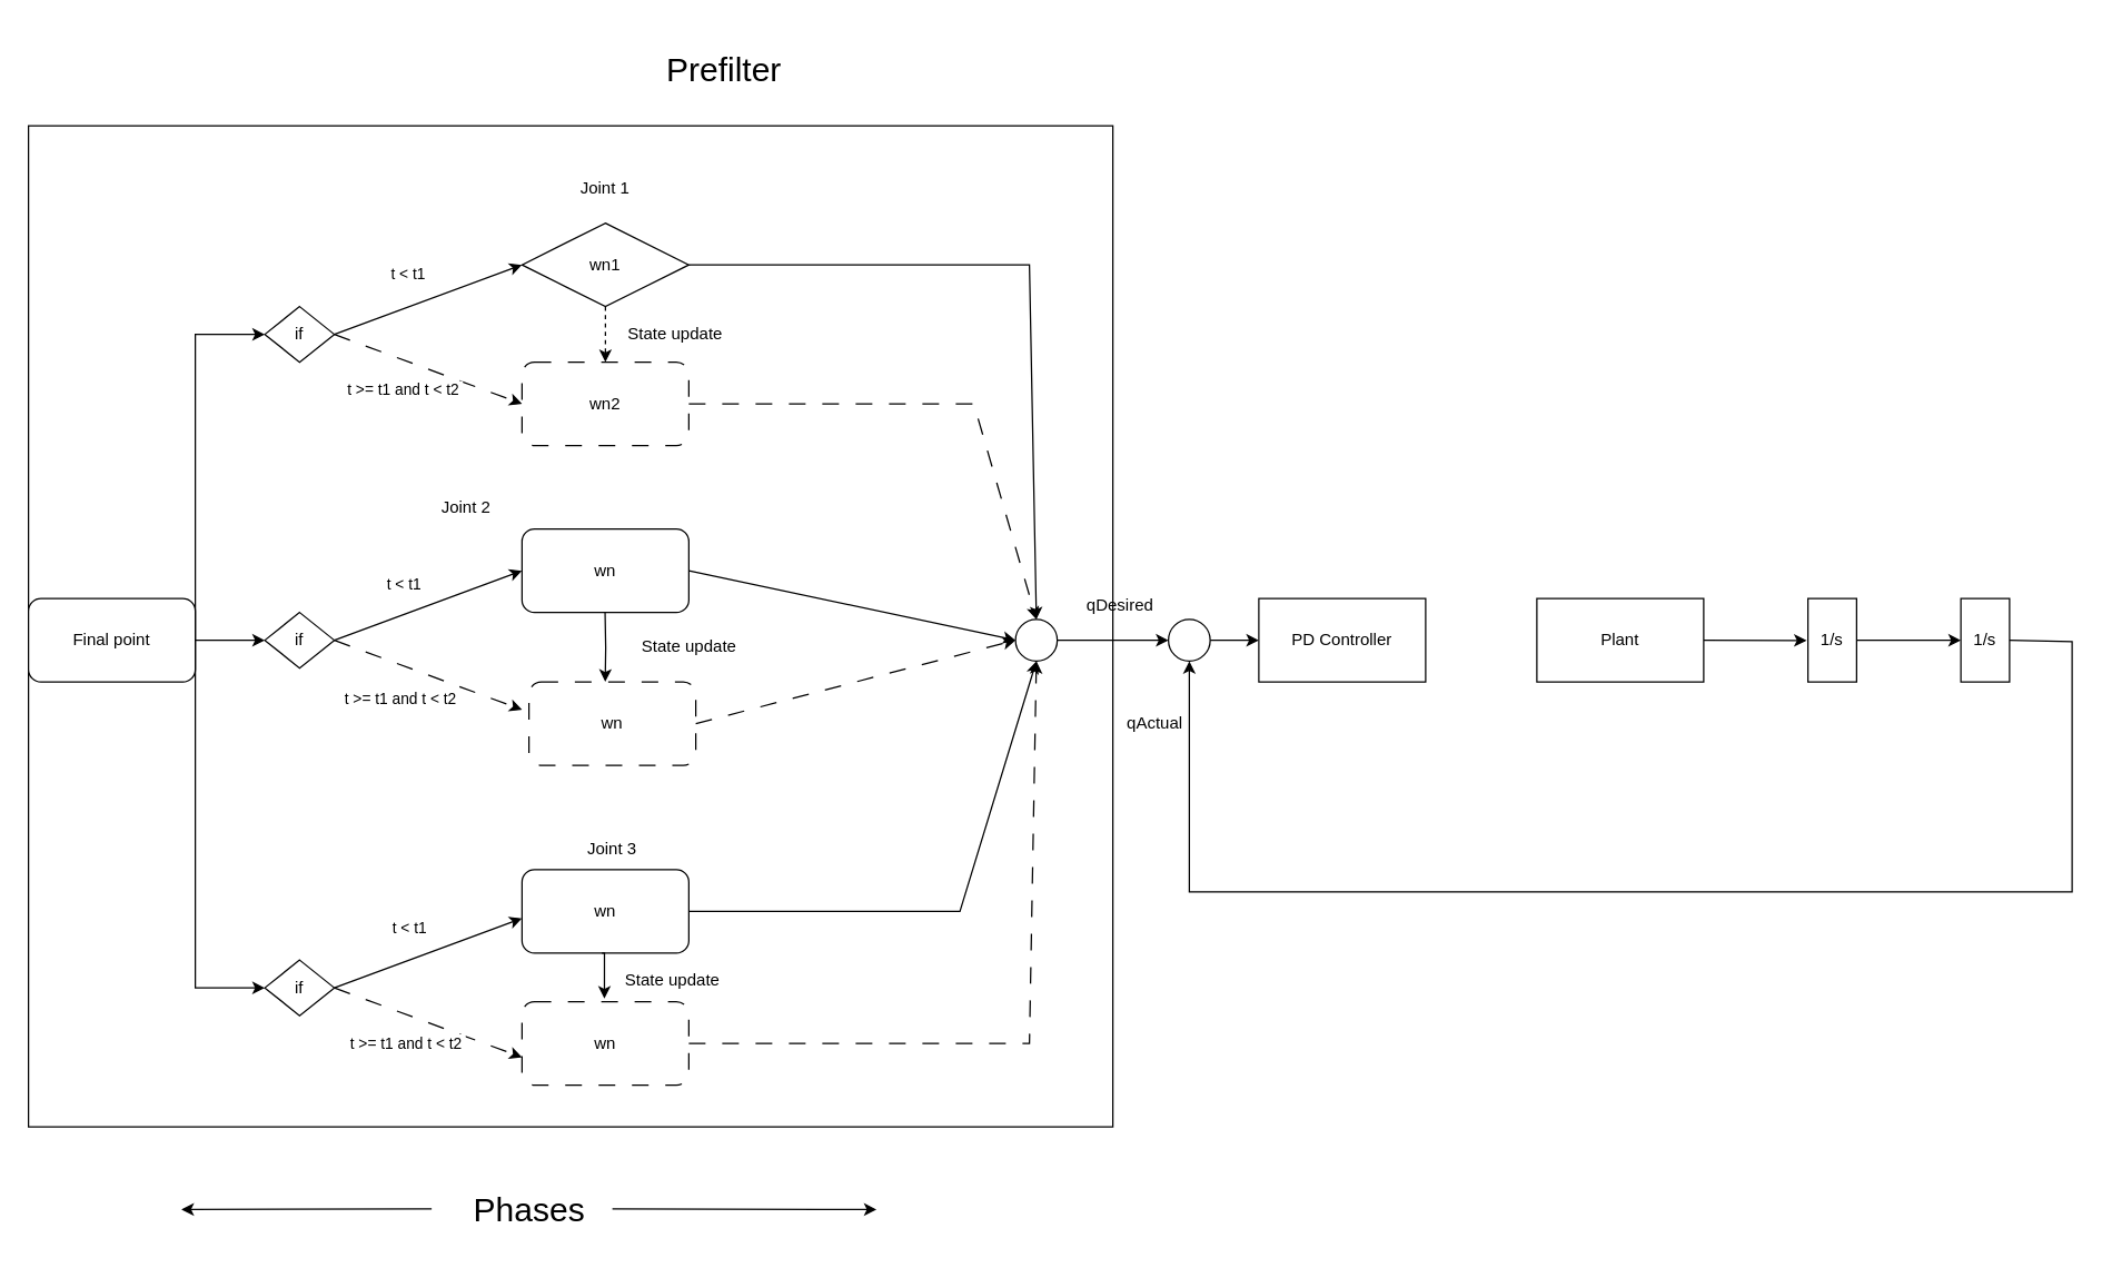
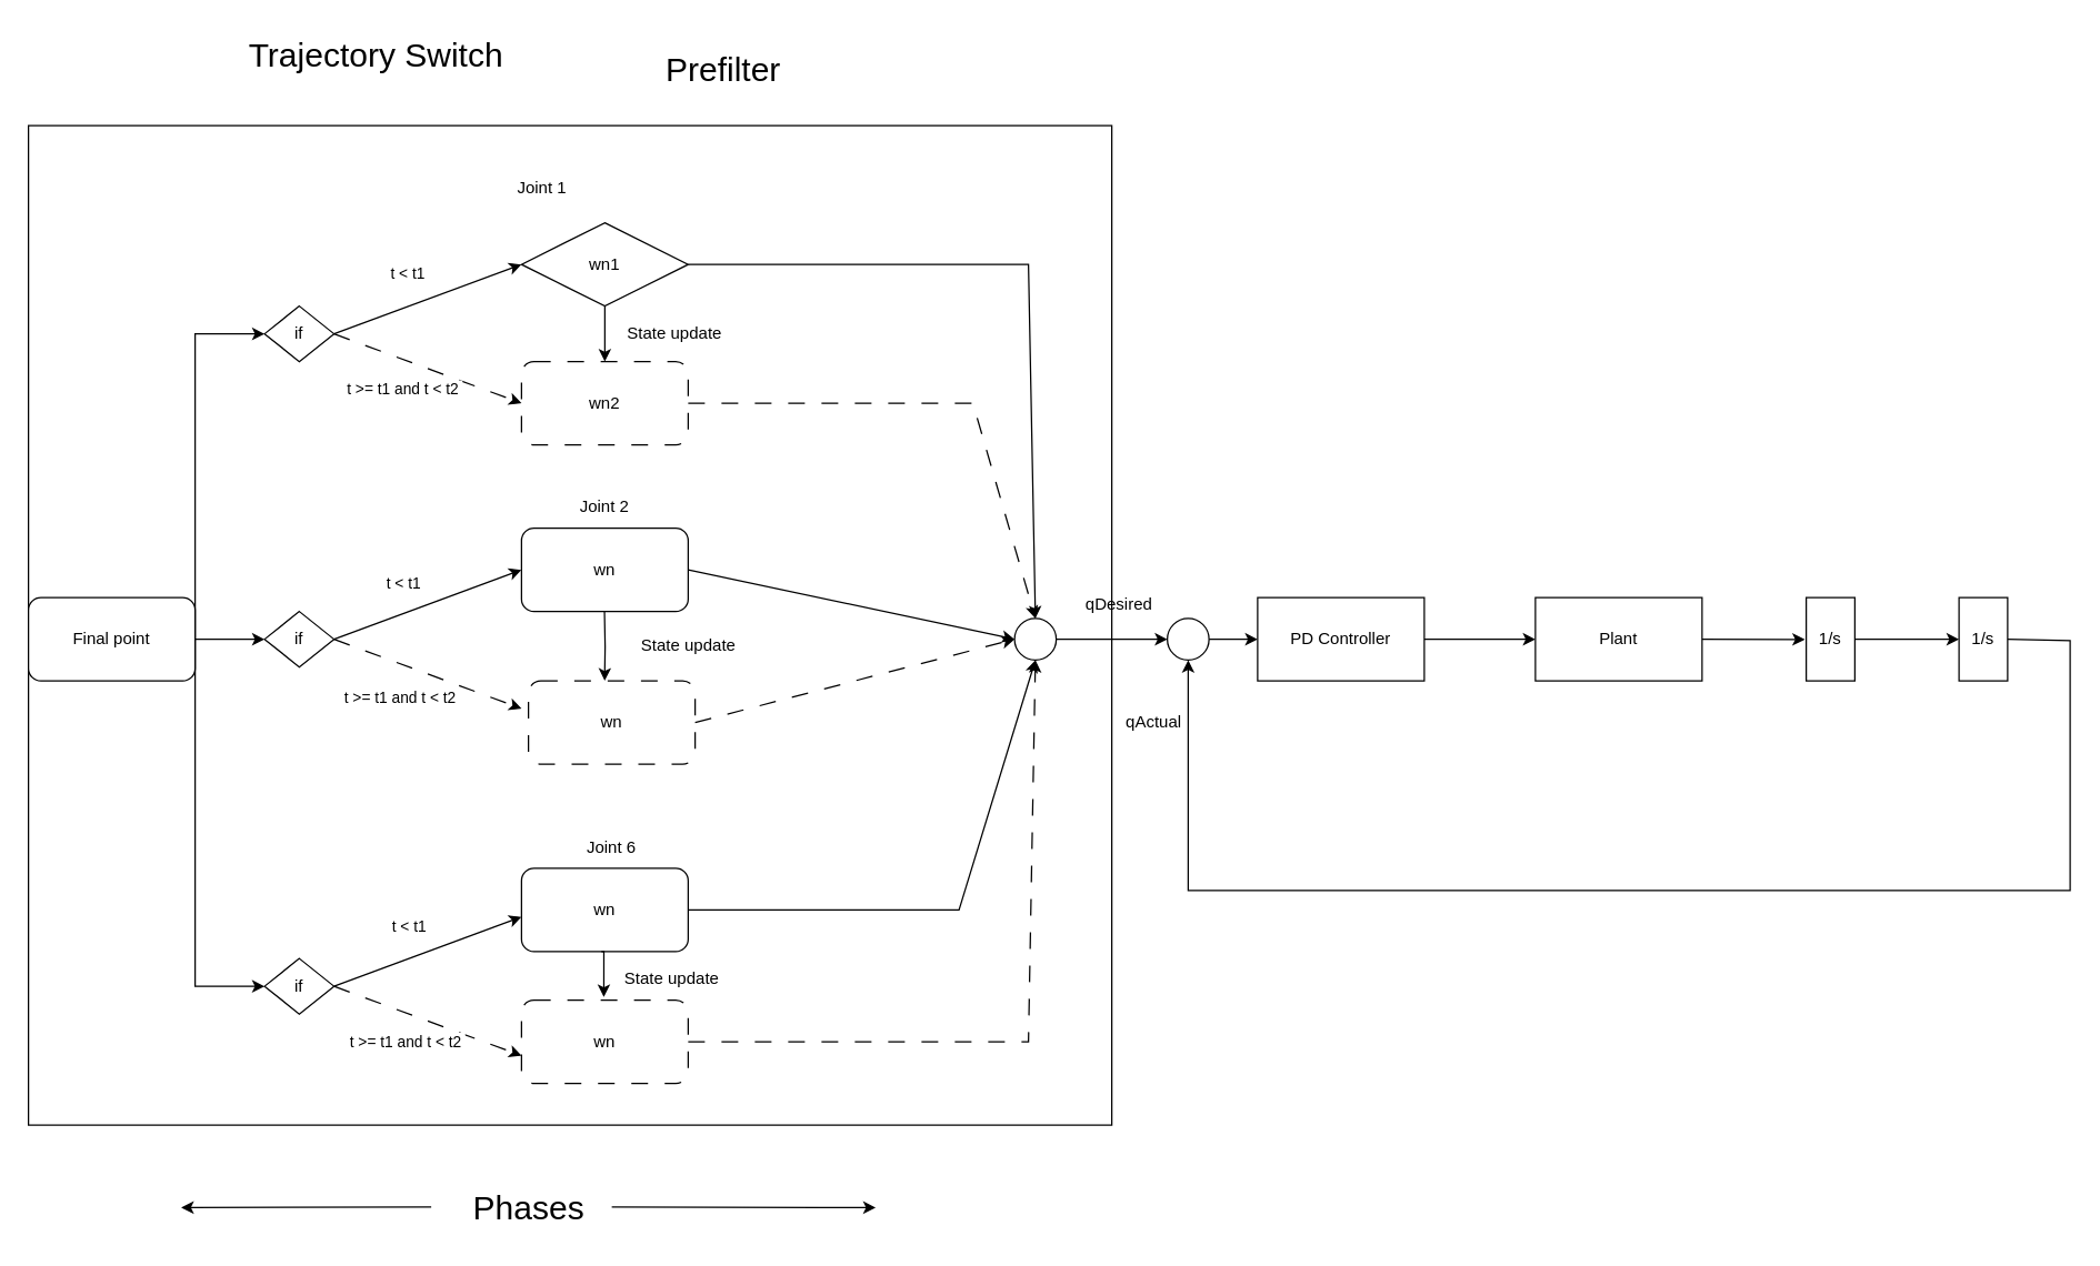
  <mxCell id="0" />
  <mxCell id="1" parent="0" />
  <mxCell id="2" value="" style="whiteSpace=wrap;html=1;shadow=0;" parent="1" vertex="1"><mxGeometry x="20" y="90" width="780" height="720" as="geometry" /></mxCell>
  <mxCell id="3" value="&lt;font style=&quot;font-size: 24px;&quot;&gt;Prefilter&lt;/font&gt;" style="text;html=1;align=center;verticalAlign=middle;resizable=0;points=[];autosize=1;strokeColor=none;fillColor=none;shadow=0;" parent="1" vertex="1"><mxGeometry x="465" y="30" width="110" height="40" as="geometry" /></mxCell>
+ <mxCell id="4" value="&lt;font style=&quot;font-size: 24px;&quot;&gt;Trajectory Switch&lt;/font&gt;" style="text;html=1;align=center;verticalAlign=middle;resizable=0;points=[];autosize=1;strokeColor=none;fillColor=none;shadow=0;" parent="1" vertex="1"><mxGeometry x="165" y="20" width="210" height="40" as="geometry" /></mxCell>
  <mxCell id="5" value="&lt;font style=&quot;font-size: 24px;&quot;&gt;Phases&lt;/font&gt;" style="text;html=1;align=center;verticalAlign=middle;resizable=0;points=[];autosize=1;strokeColor=none;fillColor=none;shadow=0;" parent="1" vertex="1"><mxGeometry x="330" y="850" width="100" height="40" as="geometry" /></mxCell>
  <mxCell id="6" value="" style="endArrow=classic;html=1;rounded=0;shadow=0;" parent="1" edge="1"><mxGeometry width="50" height="50" relative="1" as="geometry"><mxPoint x="440" y="869" as="sourcePoint" /><mxPoint x="630" y="869.41" as="targetPoint" /><Array as="points"><mxPoint x="590" y="869.41" /></Array></mxGeometry></mxCell>
  <mxCell id="7" value="" style="endArrow=classic;html=1;rounded=0;shadow=0;" parent="1" edge="1"><mxGeometry width="50" height="50" relative="1" as="geometry"><mxPoint x="310" y="869" as="sourcePoint" /><mxPoint x="130" y="869.41" as="targetPoint" /></mxGeometry></mxCell>
  <mxCell id="8" style="edgeStyle=none;rounded=0;orthogonalLoop=1;jettySize=auto;html=1;exitX=1;exitY=0.5;exitDx=0;exitDy=0;shadow=0;entryX=0.5;entryY=0;entryDx=0;entryDy=0;" parent="1" source="10" target="46" edge="1"><mxGeometry relative="1" as="geometry"><Array as="points"><mxPoint x="740" y="190" /></Array><mxPoint x="770" y="460" as="targetPoint" /></mxGeometry></mxCell>
- <mxCell id="9" style="edgeStyle=orthogonalEdgeStyle;rounded=0;orthogonalLoop=1;jettySize=auto;html=1;exitX=0.5;exitY=1;exitDx=0;exitDy=0;dashed=1;" edge="1" parent="1" source="10" target="34"><mxGeometry relative="1" as="geometry" /></mxCell>
+ <mxCell id="9" style="edgeStyle=orthogonalEdgeStyle;rounded=0;orthogonalLoop=1;jettySize=auto;html=1;exitX=0.5;exitY=1;exitDx=0;exitDy=0;" edge="1" parent="1" source="10" target="34"><mxGeometry relative="1" as="geometry" /></mxCell>
  <mxCell id="10" value="wn1" style="rhombus;whiteSpace=wrap;html=1;shadow=0;" parent="1" vertex="1"><mxGeometry x="375" y="160" width="120" height="60" as="geometry" /></mxCell>
- <mxCell id="11" value="Joint 1" style="text;html=1;align=center;verticalAlign=middle;whiteSpace=wrap;rounded=0;shadow=0;" parent="1" vertex="1"><mxGeometry x="405" y="120" width="60" height="30" as="geometry" /></mxCell>
+ <mxCell id="11" value="Joint 1" style="text;html=1;align=center;verticalAlign=middle;whiteSpace=wrap;rounded=0;shadow=0;" parent="1" vertex="1"><mxGeometry x="360" y="120" width="60" height="30" as="geometry" /></mxCell>
  <mxCell id="12" style="edgeStyle=none;rounded=0;orthogonalLoop=1;jettySize=auto;html=1;exitX=1;exitY=0.5;exitDx=0;exitDy=0;shadow=0;entryX=0;entryY=0.5;entryDx=0;entryDy=0;" parent="1" source="13" target="46" edge="1"><mxGeometry relative="1" as="geometry"><Array as="points" /></mxGeometry></mxCell>
  <mxCell id="13" value="wn" style="rounded=1;whiteSpace=wrap;html=1;shadow=0;" parent="1" vertex="1"><mxGeometry x="375" y="380" width="120" height="60" as="geometry" /></mxCell>
- <mxCell id="14" value="Joint 2" style="text;html=1;align=center;verticalAlign=middle;whiteSpace=wrap;rounded=0;shadow=0;" parent="1" vertex="1"><mxGeometry x="305" y="350" width="60" height="30" as="geometry" /></mxCell>
+ <mxCell id="14" value="Joint 2" style="text;html=1;align=center;verticalAlign=middle;whiteSpace=wrap;rounded=0;shadow=0;" parent="1" vertex="1"><mxGeometry x="405" y="350" width="60" height="30" as="geometry" /></mxCell>
  <mxCell id="15" style="edgeStyle=none;rounded=0;orthogonalLoop=1;jettySize=auto;html=1;exitX=1;exitY=0.5;exitDx=0;exitDy=0;entryX=0.5;entryY=1;entryDx=0;entryDy=0;shadow=0;" parent="1" source="16" target="46" edge="1"><mxGeometry relative="1" as="geometry"><Array as="points"><mxPoint x="690" y="655" /></Array></mxGeometry></mxCell>
  <mxCell id="16" value="wn" style="rounded=1;whiteSpace=wrap;html=1;shadow=0;" parent="1" vertex="1"><mxGeometry x="375" y="625" width="120" height="60" as="geometry" /></mxCell>
- <mxCell id="17" value="Joint 3" style="text;html=1;align=center;verticalAlign=middle;whiteSpace=wrap;rounded=0;shadow=0;" parent="1" vertex="1"><mxGeometry x="410" y="595" width="60" height="30" as="geometry" /></mxCell>
+ <mxCell id="17" value="Joint 6" style="text;html=1;align=center;verticalAlign=middle;whiteSpace=wrap;rounded=0;shadow=0;" parent="1" vertex="1"><mxGeometry x="410" y="595" width="60" height="30" as="geometry" /></mxCell>
  <mxCell id="18" style="edgeStyle=none;rounded=0;orthogonalLoop=1;jettySize=auto;html=1;exitX=1;exitY=0.5;exitDx=0;exitDy=0;entryX=0;entryY=0.5;entryDx=0;entryDy=0;shadow=0;" parent="1" source="21" edge="1"><mxGeometry relative="1" as="geometry"><mxPoint x="190" y="240" as="targetPoint" /><Array as="points"><mxPoint x="140" y="240" /></Array></mxGeometry></mxCell>
  <mxCell id="19" style="edgeStyle=none;rounded=0;orthogonalLoop=1;jettySize=auto;html=1;exitX=1;exitY=0.5;exitDx=0;exitDy=0;shadow=0;" parent="1" source="21" edge="1"><mxGeometry relative="1" as="geometry"><mxPoint x="190" y="460" as="targetPoint" /></mxGeometry></mxCell>
  <mxCell id="20" style="edgeStyle=none;rounded=0;orthogonalLoop=1;jettySize=auto;html=1;exitX=1;exitY=0.5;exitDx=0;exitDy=0;shadow=0;" parent="1" source="21" edge="1"><mxGeometry relative="1" as="geometry"><mxPoint x="190" y="710" as="targetPoint" /><Array as="points"><mxPoint x="140" y="710" /></Array></mxGeometry></mxCell>
  <mxCell id="21" value="Final point" style="rounded=1;whiteSpace=wrap;html=1;shadow=0;" parent="1" vertex="1"><mxGeometry x="20" y="430" width="120" height="60" as="geometry" /></mxCell>
  <mxCell id="22" value="" style="edgeStyle=none;rounded=0;orthogonalLoop=1;jettySize=auto;html=1;" parent="1" source="23" target="26" edge="1"><mxGeometry relative="1" as="geometry" /></mxCell>
  <mxCell id="23" value="" style="ellipse;whiteSpace=wrap;html=1;" parent="1" vertex="1"><mxGeometry x="840" y="445" width="30" height="30" as="geometry" /></mxCell>
  <mxCell id="24" value="qDesired" style="text;html=1;align=center;verticalAlign=middle;resizable=0;points=[];autosize=1;strokeColor=none;fillColor=none;" parent="1" vertex="1"><mxGeometry x="770" y="420.16" width="70" height="30" as="geometry" /></mxCell>
+ <mxCell id="25" value="" style="edgeStyle=none;rounded=0;orthogonalLoop=1;jettySize=auto;html=1;" parent="1" source="26" target="28" edge="1"><mxGeometry relative="1" as="geometry" /></mxCell>
  <mxCell id="26" value="PD Controller" style="whiteSpace=wrap;html=1;" parent="1" vertex="1"><mxGeometry x="905" y="430" width="120" height="60" as="geometry" /></mxCell>
  <mxCell id="27" value="" style="edgeStyle=none;rounded=0;orthogonalLoop=1;jettySize=auto;html=1;entryX=-0.028;entryY=0.503;entryDx=0;entryDy=0;entryPerimeter=0;" parent="1" source="28" target="33" edge="1"><mxGeometry relative="1" as="geometry"><mxPoint x="1305" y="460" as="targetPoint" /></mxGeometry></mxCell>
  <mxCell id="28" value="Plant" style="whiteSpace=wrap;html=1;" parent="1" vertex="1"><mxGeometry x="1105" y="430" width="120" height="60" as="geometry" /></mxCell>
  <mxCell id="29" value="" style="edgeStyle=none;rounded=0;orthogonalLoop=1;jettySize=auto;html=1;exitX=1;exitY=0.5;exitDx=0;exitDy=0;" parent="1" source="33" target="31" edge="1"><mxGeometry relative="1" as="geometry"><mxPoint x="1350" y="460" as="sourcePoint" /></mxGeometry></mxCell>
  <mxCell id="30" style="edgeStyle=none;rounded=0;orthogonalLoop=1;jettySize=auto;html=1;exitX=1;exitY=0.5;exitDx=0;exitDy=0;entryX=0.5;entryY=1;entryDx=0;entryDy=0;" parent="1" source="31" target="23" edge="1"><mxGeometry relative="1" as="geometry"><Array as="points"><mxPoint x="1490" y="461" /><mxPoint x="1490" y="551" /><mxPoint x="1490" y="641" /><mxPoint x="855" y="641" /></Array></mxGeometry></mxCell>
  <mxCell id="31" value="1/s" style="whiteSpace=wrap;html=1;" parent="1" vertex="1"><mxGeometry x="1410" y="430" width="35" height="60" as="geometry" /></mxCell>
  <mxCell id="32" value="qActual" style="text;html=1;align=center;verticalAlign=middle;resizable=0;points=[];autosize=1;strokeColor=none;fillColor=none;" parent="1" vertex="1"><mxGeometry x="800" y="505" width="60" height="30" as="geometry" /></mxCell>
  <mxCell id="33" value="1/s" style="whiteSpace=wrap;html=1;" parent="1" vertex="1"><mxGeometry x="1300" y="430" width="35" height="60" as="geometry" /></mxCell>
  <mxCell id="34" value="wn2" style="rounded=1;whiteSpace=wrap;html=1;shadow=0;dashed=1;dashPattern=12 12;" vertex="1" parent="1"><mxGeometry x="375" y="260" width="120" height="60" as="geometry" /></mxCell>
  <mxCell id="35" value="State update" style="text;html=1;align=center;verticalAlign=middle;resizable=0;points=[];autosize=1;strokeColor=none;fillColor=none;" vertex="1" parent="1"><mxGeometry x="440" y="225" width="90" height="30" as="geometry" /></mxCell>
  <mxCell id="36" value="" style="endArrow=classic;html=1;rounded=0;entryX=0;entryY=0.5;entryDx=0;entryDy=0;" edge="1" parent="1" target="10"><mxGeometry width="50" height="50" relative="1" as="geometry"><mxPoint x="240" y="240" as="sourcePoint" /><mxPoint x="290" y="190" as="targetPoint" /></mxGeometry></mxCell>
  <mxCell id="37" value="" style="endArrow=classic;html=1;rounded=0;entryX=0;entryY=0.5;entryDx=0;entryDy=0;dashed=1;dashPattern=12 12;" edge="1" parent="1" target="34"><mxGeometry width="50" height="50" relative="1" as="geometry"><mxPoint x="240" y="240" as="sourcePoint" /><mxPoint x="375" y="190" as="targetPoint" /></mxGeometry></mxCell>
  <mxCell id="38" value="" style="endArrow=classic;html=1;rounded=0;entryX=0;entryY=0.5;entryDx=0;entryDy=0;" edge="1" parent="1"><mxGeometry width="50" height="50" relative="1" as="geometry"><mxPoint x="240" y="460" as="sourcePoint" /><mxPoint x="375" y="410" as="targetPoint" /></mxGeometry></mxCell>
  <mxCell id="39" value="" style="endArrow=classic;html=1;rounded=0;entryX=0;entryY=0.5;entryDx=0;entryDy=0;dashed=1;dashPattern=12 12;" edge="1" parent="1"><mxGeometry width="50" height="50" relative="1" as="geometry"><mxPoint x="240" y="460" as="sourcePoint" /><mxPoint x="375" y="510" as="targetPoint" /></mxGeometry></mxCell>
  <mxCell id="40" value="" style="endArrow=classic;html=1;rounded=0;entryX=0;entryY=0.5;entryDx=0;entryDy=0;" edge="1" parent="1"><mxGeometry width="50" height="50" relative="1" as="geometry"><mxPoint x="240" y="710" as="sourcePoint" /><mxPoint x="375" y="660" as="targetPoint" /></mxGeometry></mxCell>
  <mxCell id="41" value="" style="endArrow=classic;html=1;rounded=0;entryX=0;entryY=0.5;entryDx=0;entryDy=0;dashed=1;dashPattern=12 12;" edge="1" parent="1"><mxGeometry width="50" height="50" relative="1" as="geometry"><mxPoint x="240" y="710" as="sourcePoint" /><mxPoint x="375" y="760" as="targetPoint" /></mxGeometry></mxCell>
  <mxCell id="42" value="" style="endArrow=classic;html=1;rounded=0;entryX=0.5;entryY=0;entryDx=0;entryDy=0;dashed=1;dashPattern=12 12;" edge="1" parent="1" target="46"><mxGeometry width="50" height="50" relative="1" as="geometry"><mxPoint x="495" y="290" as="sourcePoint" /><mxPoint x="630" y="340" as="targetPoint" /><Array as="points"><mxPoint x="700" y="290" /></Array></mxGeometry></mxCell>
  <mxCell id="43" value="wn" style="rounded=1;whiteSpace=wrap;html=1;shadow=0;dashed=1;dashPattern=12 12;" vertex="1" parent="1"><mxGeometry x="380" y="490" width="120" height="60" as="geometry" /></mxCell>
  <mxCell id="44" style="edgeStyle=none;rounded=0;orthogonalLoop=1;jettySize=auto;html=1;exitX=1;exitY=0.5;exitDx=0;exitDy=0;shadow=0;entryX=0;entryY=0.5;entryDx=0;entryDy=0;dashed=1;dashPattern=12 12;" edge="1" parent="1" target="46"><mxGeometry relative="1" as="geometry"><mxPoint x="500" y="520" as="sourcePoint" /><mxPoint x="750" y="470" as="targetPoint" /><Array as="points" /></mxGeometry></mxCell>
  <mxCell id="45" style="edgeStyle=orthogonalEdgeStyle;rounded=0;orthogonalLoop=1;jettySize=auto;html=1;exitX=1;exitY=0.5;exitDx=0;exitDy=0;entryX=0;entryY=0.5;entryDx=0;entryDy=0;" edge="1" parent="1" source="46" target="23"><mxGeometry relative="1" as="geometry" /></mxCell>
  <mxCell id="46" value="" style="ellipse;whiteSpace=wrap;html=1;" vertex="1" parent="1"><mxGeometry x="730" y="445" width="30" height="30" as="geometry" /></mxCell>
  <mxCell id="47" value="wn" style="rounded=1;whiteSpace=wrap;html=1;shadow=0;dashed=1;dashPattern=12 12;" vertex="1" parent="1"><mxGeometry x="375" y="720" width="120" height="60" as="geometry" /></mxCell>
  <mxCell id="48" style="edgeStyle=none;rounded=0;orthogonalLoop=1;jettySize=auto;html=1;exitX=1;exitY=0.5;exitDx=0;exitDy=0;shadow=0;entryX=0.5;entryY=1;entryDx=0;entryDy=0;dashed=1;dashPattern=12 12;" edge="1" parent="1" target="46"><mxGeometry relative="1" as="geometry"><Array as="points"><mxPoint x="740" y="750" /></Array><mxPoint x="495" y="750" as="sourcePoint" /><mxPoint x="750" y="480" as="targetPoint" /></mxGeometry></mxCell>
  <mxCell id="49" value="t &amp;lt; t1" style="edgeLabel;html=1;align=center;verticalAlign=middle;resizable=0;points=[];" vertex="1" connectable="0" parent="1"><mxGeometry x="287.69" y="420.16" as="geometry"><mxPoint x="2" y="-1" as="offset" /></mxGeometry></mxCell>
  <mxCell id="50" value="t &amp;gt;= t1 and t &amp;lt; t2&amp;nbsp;" style="edgeLabel;html=1;align=center;verticalAlign=middle;resizable=0;points=[];" vertex="1" connectable="0" parent="1"><mxGeometry x="289.307" y="504.998" as="geometry"><mxPoint x="-1" y="-3" as="offset" /></mxGeometry></mxCell>
  <mxCell id="51" style="edgeStyle=orthogonalEdgeStyle;rounded=0;orthogonalLoop=1;jettySize=auto;html=1;exitX=0.5;exitY=1;exitDx=0;exitDy=0;entryX=0.457;entryY=-0.003;entryDx=0;entryDy=0;entryPerimeter=0;" edge="1" parent="1" target="43"><mxGeometry relative="1" as="geometry"><mxPoint x="434.74" y="440" as="sourcePoint" /><mxPoint x="434.74" y="480" as="targetPoint" /></mxGeometry></mxCell>
  <mxCell id="52" value="State update" style="text;html=1;align=center;verticalAlign=middle;resizable=0;points=[];autosize=1;strokeColor=none;fillColor=none;" vertex="1" parent="1"><mxGeometry x="450" y="450" width="90" height="30" as="geometry" /></mxCell>
  <mxCell id="53" style="edgeStyle=orthogonalEdgeStyle;rounded=0;orthogonalLoop=1;jettySize=auto;html=1;exitX=0.5;exitY=1;exitDx=0;exitDy=0;entryX=0.494;entryY=-0.037;entryDx=0;entryDy=0;entryPerimeter=0;" edge="1" parent="1" target="47"><mxGeometry relative="1" as="geometry"><mxPoint x="432.5" y="685" as="sourcePoint" /><mxPoint x="433" y="725" as="targetPoint" /></mxGeometry></mxCell>
  <mxCell id="54" value="State update" style="text;html=1;align=center;verticalAlign=middle;resizable=0;points=[];autosize=1;strokeColor=none;fillColor=none;" vertex="1" parent="1"><mxGeometry x="437.5" y="690" width="90" height="30" as="geometry" /></mxCell>
  <mxCell id="55" value="t &amp;lt; t1" style="edgeLabel;html=1;align=center;verticalAlign=middle;resizable=0;points=[];" vertex="1" connectable="0" parent="1"><mxGeometry x="290.003" y="197.58" as="geometry"><mxPoint x="2" y="-1" as="offset" /></mxGeometry></mxCell>
  <mxCell id="56" value="t &amp;gt;= t1 and t &amp;lt; t2&amp;nbsp;" style="edgeLabel;html=1;align=center;verticalAlign=middle;resizable=0;points=[];" vertex="1" connectable="0" parent="1"><mxGeometry x="291.62" y="282.418" as="geometry"><mxPoint x="-1" y="-3" as="offset" /></mxGeometry></mxCell>
  <mxCell id="57" value="t &amp;lt; t1" style="edgeLabel;html=1;align=center;verticalAlign=middle;resizable=0;points=[];" vertex="1" connectable="0" parent="1"><mxGeometry x="291.623" y="667.58" as="geometry"><mxPoint x="2" y="-1" as="offset" /></mxGeometry></mxCell>
  <mxCell id="58" value="t &amp;gt;= t1 and t &amp;lt; t2&amp;nbsp;" style="edgeLabel;html=1;align=center;verticalAlign=middle;resizable=0;points=[];" vertex="1" connectable="0" parent="1"><mxGeometry x="293.24" y="752.418" as="geometry"><mxPoint x="-1" y="-3" as="offset" /></mxGeometry></mxCell>
  <mxCell id="59" value="if" style="rhombus;whiteSpace=wrap;html=1;" vertex="1" parent="1"><mxGeometry x="190" y="220" width="50" height="40" as="geometry" /></mxCell>
  <mxCell id="60" value="if" style="rhombus;whiteSpace=wrap;html=1;" vertex="1" parent="1"><mxGeometry x="190" y="440" width="50" height="40" as="geometry" /></mxCell>
  <mxCell id="61" value="if" style="rhombus;whiteSpace=wrap;html=1;" vertex="1" parent="1"><mxGeometry x="190" y="690" width="50" height="40" as="geometry" /></mxCell>
